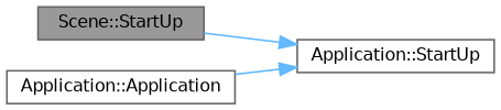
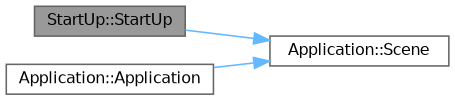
  digraph {
    rankdir=RL
    node [color=grey40 fillcolor=white fontname=Helvetica fontsize=10 shape=box style=filled]
    edge [color=steelblue1 dir=back fontname=Helvetica fontsize=10 labelfontname=Helvetica labelfontsize=10 style=solid]
-   n1 [color=gray40 fillcolor=grey60 fontcolor=black height=0.2 label="Scene::StartUp" width=0.4]
-   n2 [height=0.2 label="Application::StartUp" width=0.4]
+   n1 [color=gray40 fillcolor=grey60 fontcolor=black height=0.2 label="StartUp::StartUp" width=0.4]
+   n2 [height=0.2 label="Application::Scene" width=0.4]
    n3 [height=0.2 label="Application::Application" width=0.4]
    n2 -> n1
    n2 -> n3
  }
